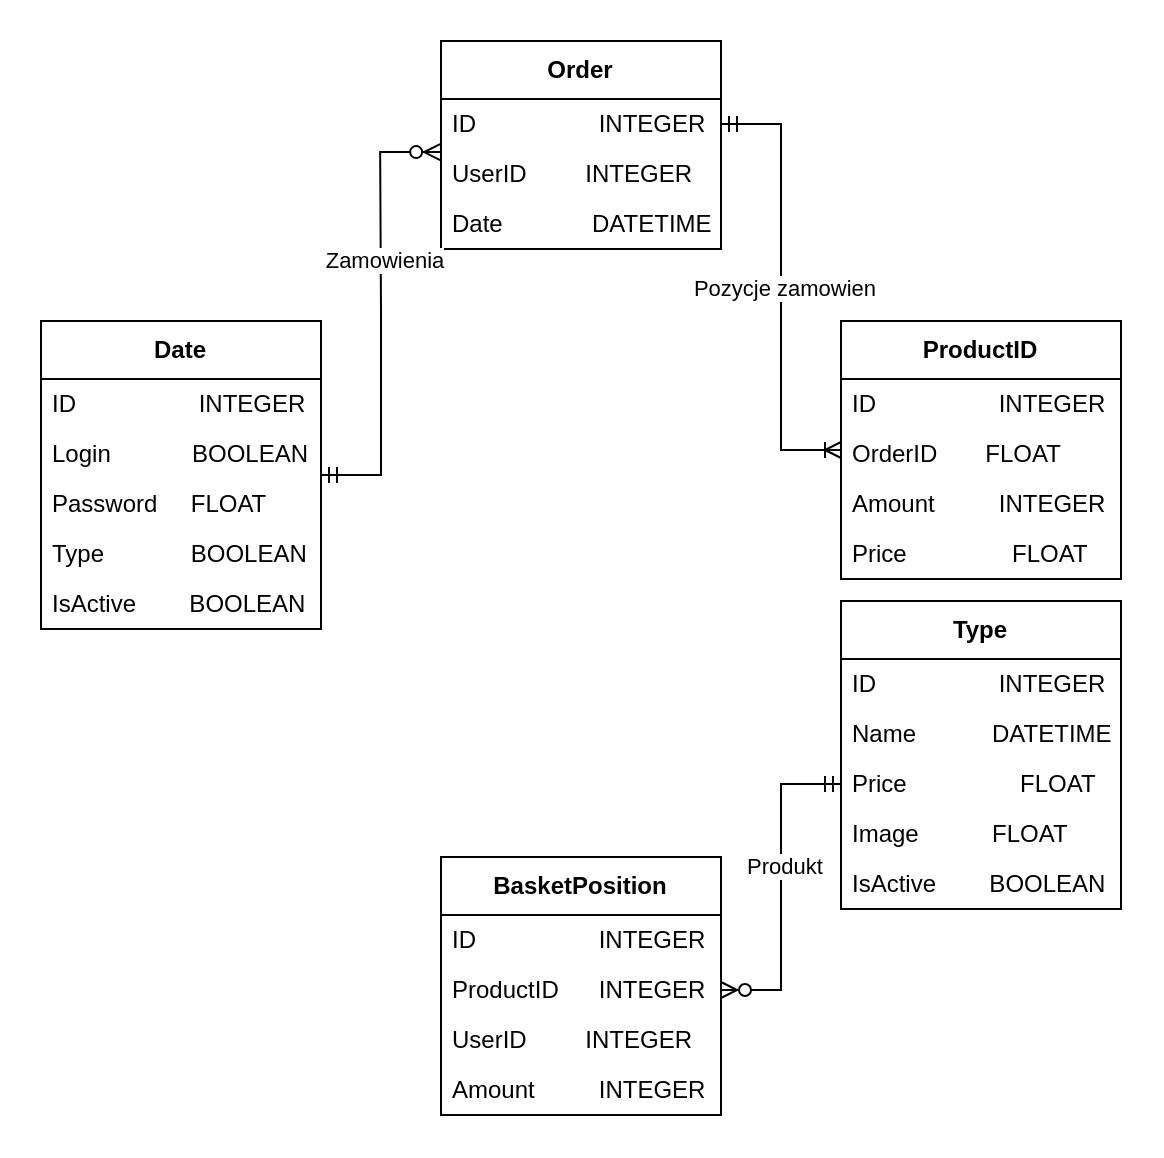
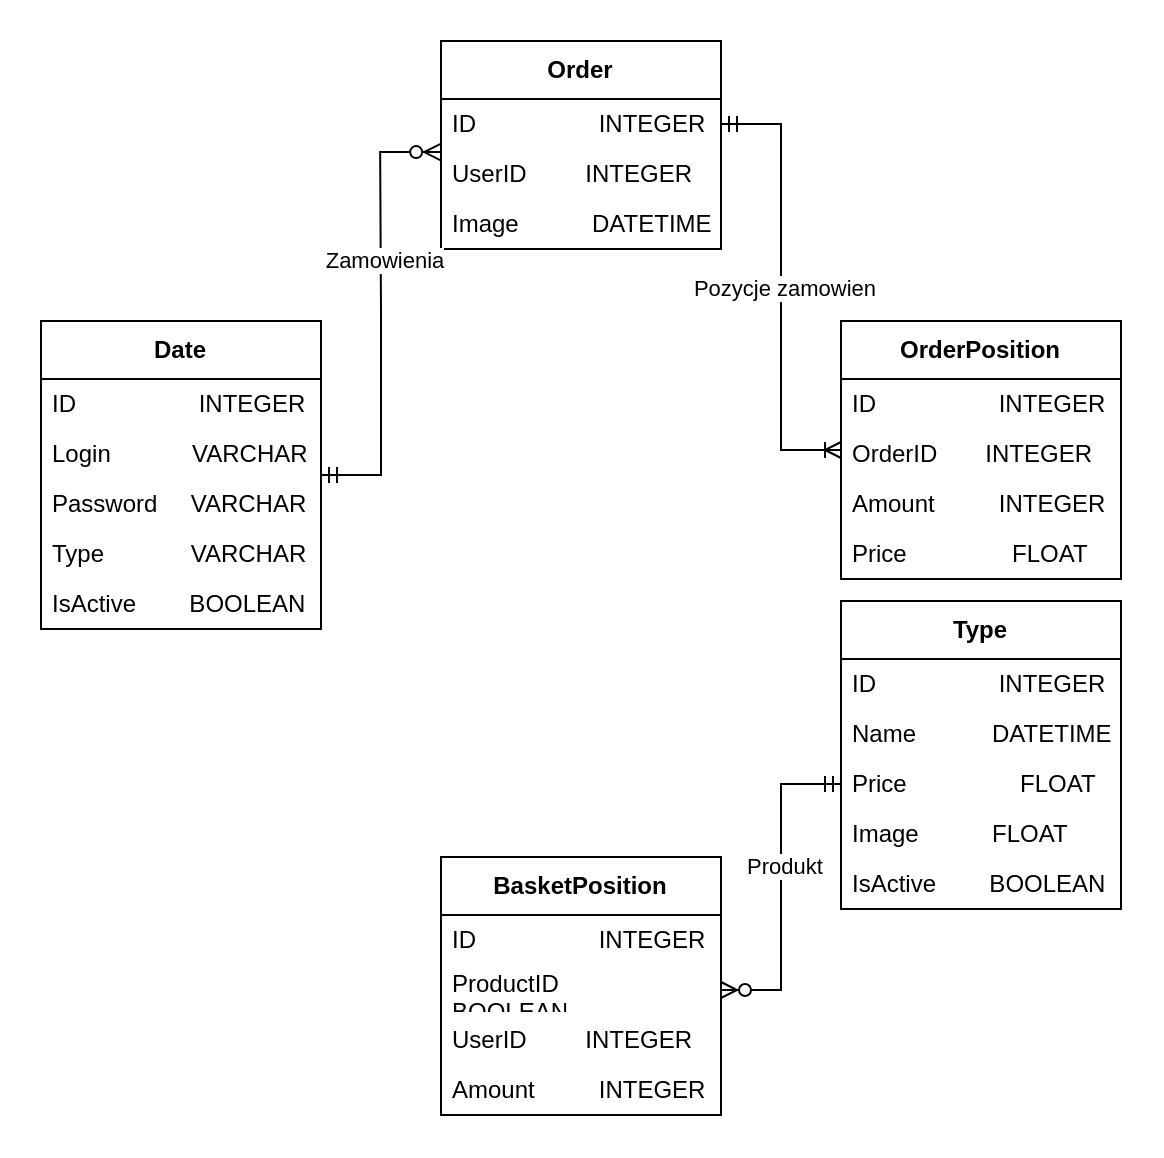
  <mxCell id="0" />
  <mxCell id="1" parent="0" />
  <mxCell id="2" value="Type" style="swimlane;fontStyle=1;align=center;verticalAlign=middle;childLayout=stackLayout;horizontal=1;startSize=29;horizontalStack=0;resizeParent=1;resizeParentMax=0;resizeLast=0;collapsible=0;marginBottom=0;html=1;whiteSpace=wrap;" vertex="1" parent="1"><mxGeometry x="420" y="300" width="140" height="154" as="geometry" /></mxCell>
  <mxCell id="3" value="ID&lt;span style=&quot;white-space: pre;&quot;&gt;&#09;&lt;/span&gt;&lt;span style=&quot;white-space: pre;&quot;&gt;&#09;&lt;/span&gt;&amp;nbsp; &amp;nbsp; &amp;nbsp; INTEGER" style="text;html=1;strokeColor=none;fillColor=none;align=left;verticalAlign=middle;spacingLeft=4;spacingRight=4;overflow=hidden;rotatable=0;points=[[0,0.5],[1,0.5]];portConstraint=eastwest;whiteSpace=wrap;" vertex="1" parent="2"><mxGeometry y="29" width="140" height="25" as="geometry" /></mxCell>
  <mxCell id="4" value="Name&lt;span style=&quot;white-space: pre;&quot;&gt;&#09;&lt;/span&gt;&amp;nbsp; &amp;nbsp; &amp;nbsp;DATETIME" style="text;html=1;strokeColor=none;fillColor=none;align=left;verticalAlign=middle;spacingLeft=4;spacingRight=4;overflow=hidden;rotatable=0;points=[[0,0.5],[1,0.5]];portConstraint=eastwest;whiteSpace=wrap;" vertex="1" parent="2"><mxGeometry y="54" width="140" height="25" as="geometry" /></mxCell>
  <mxCell id="5" value="Price&amp;nbsp; &amp;nbsp; &amp;nbsp; &amp;nbsp; &amp;nbsp; &amp;nbsp; &amp;nbsp; &amp;nbsp; &amp;nbsp;FLOAT" style="text;html=1;strokeColor=none;fillColor=none;align=left;verticalAlign=middle;spacingLeft=4;spacingRight=4;overflow=hidden;rotatable=0;points=[[0,0.5],[1,0.5]];portConstraint=eastwest;whiteSpace=wrap;" vertex="1" parent="2"><mxGeometry y="79" width="140" height="25" as="geometry" /></mxCell>
  <mxCell id="6" value="Image&lt;span style=&quot;white-space: pre;&quot;&gt;&#09;&lt;/span&gt;&amp;nbsp; &amp;nbsp; &amp;nbsp;FLOAT" style="text;html=1;strokeColor=none;fillColor=none;align=left;verticalAlign=middle;spacingLeft=4;spacingRight=4;overflow=hidden;rotatable=0;points=[[0,0.5],[1,0.5]];portConstraint=eastwest;whiteSpace=wrap;" vertex="1" parent="2"><mxGeometry y="104" width="140" height="25" as="geometry" /></mxCell>
  <mxCell id="7" value="IsActive&amp;nbsp; &amp;nbsp; &amp;nbsp; &amp;nbsp; BOOLEAN" style="text;html=1;strokeColor=none;fillColor=none;align=left;verticalAlign=middle;spacingLeft=4;spacingRight=4;overflow=hidden;rotatable=0;points=[[0,0.5],[1,0.5]];portConstraint=eastwest;whiteSpace=wrap;" vertex="1" parent="2"><mxGeometry y="129" width="140" height="25" as="geometry" /></mxCell>
  <mxCell id="8" value="Date" style="swimlane;fontStyle=1;align=center;verticalAlign=middle;childLayout=stackLayout;horizontal=1;startSize=29;horizontalStack=0;resizeParent=1;resizeParentMax=0;resizeLast=0;collapsible=0;marginBottom=0;html=1;whiteSpace=wrap;" vertex="1" parent="1"><mxGeometry x="20" y="160" width="140" height="154" as="geometry" /></mxCell>
  <mxCell id="9" value="ID&lt;span style=&quot;white-space: pre;&quot;&gt;&#09;&lt;/span&gt;&lt;span style=&quot;white-space: pre;&quot;&gt;&#09;&lt;/span&gt;&amp;nbsp; &amp;nbsp; &amp;nbsp; INTEGER" style="text;html=1;strokeColor=none;fillColor=none;align=left;verticalAlign=middle;spacingLeft=4;spacingRight=4;overflow=hidden;rotatable=0;points=[[0,0.5],[1,0.5]];portConstraint=eastwest;whiteSpace=wrap;" vertex="1" parent="8"><mxGeometry y="29" width="140" height="25" as="geometry" /></mxCell>
- <mxCell id="10" value="Login&lt;span style=&quot;white-space: pre;&quot;&gt;&#09;&lt;/span&gt;&amp;nbsp; &amp;nbsp; &amp;nbsp;BOOLEAN" style="text;html=1;strokeColor=none;fillColor=none;align=left;verticalAlign=middle;spacingLeft=4;spacingRight=4;overflow=hidden;rotatable=0;points=[[0,0.5],[1,0.5]];portConstraint=eastwest;whiteSpace=wrap;" vertex="1" parent="8"><mxGeometry y="54" width="140" height="25" as="geometry" /></mxCell>
- <mxCell id="11" value="Password&amp;nbsp; &amp;nbsp; &amp;nbsp;FLOAT" style="text;html=1;strokeColor=none;fillColor=none;align=left;verticalAlign=middle;spacingLeft=4;spacingRight=4;overflow=hidden;rotatable=0;points=[[0,0.5],[1,0.5]];portConstraint=eastwest;whiteSpace=wrap;" vertex="1" parent="8"><mxGeometry y="79" width="140" height="25" as="geometry" /></mxCell>
- <mxCell id="12" value="Type&amp;nbsp; &amp;nbsp; &amp;nbsp; &amp;nbsp; &amp;nbsp; &amp;nbsp; &amp;nbsp;BOOLEAN" style="text;html=1;strokeColor=none;fillColor=none;align=left;verticalAlign=middle;spacingLeft=4;spacingRight=4;overflow=hidden;rotatable=0;points=[[0,0.5],[1,0.5]];portConstraint=eastwest;whiteSpace=wrap;" vertex="1" parent="8"><mxGeometry y="104" width="140" height="25" as="geometry" /></mxCell>
+ <mxCell id="10" value="Login&lt;span style=&quot;white-space: pre;&quot;&gt;&#09;&lt;/span&gt;&amp;nbsp; &amp;nbsp; &amp;nbsp;VARCHAR" style="text;html=1;strokeColor=none;fillColor=none;align=left;verticalAlign=middle;spacingLeft=4;spacingRight=4;overflow=hidden;rotatable=0;points=[[0,0.5],[1,0.5]];portConstraint=eastwest;whiteSpace=wrap;" vertex="1" parent="8"><mxGeometry y="54" width="140" height="25" as="geometry" /></mxCell>
+ <mxCell id="11" value="Password&amp;nbsp; &amp;nbsp; &amp;nbsp;VARCHAR" style="text;html=1;strokeColor=none;fillColor=none;align=left;verticalAlign=middle;spacingLeft=4;spacingRight=4;overflow=hidden;rotatable=0;points=[[0,0.5],[1,0.5]];portConstraint=eastwest;whiteSpace=wrap;" vertex="1" parent="8"><mxGeometry y="79" width="140" height="25" as="geometry" /></mxCell>
+ <mxCell id="12" value="Type&amp;nbsp; &amp;nbsp; &amp;nbsp; &amp;nbsp; &amp;nbsp; &amp;nbsp; &amp;nbsp;VARCHAR" style="text;html=1;strokeColor=none;fillColor=none;align=left;verticalAlign=middle;spacingLeft=4;spacingRight=4;overflow=hidden;rotatable=0;points=[[0,0.5],[1,0.5]];portConstraint=eastwest;whiteSpace=wrap;" vertex="1" parent="8"><mxGeometry y="104" width="140" height="25" as="geometry" /></mxCell>
  <mxCell id="13" value="IsActive&amp;nbsp; &amp;nbsp; &amp;nbsp; &amp;nbsp; BOOLEAN" style="text;html=1;strokeColor=none;fillColor=none;align=left;verticalAlign=middle;spacingLeft=4;spacingRight=4;overflow=hidden;rotatable=0;points=[[0,0.5],[1,0.5]];portConstraint=eastwest;whiteSpace=wrap;" vertex="1" parent="8"><mxGeometry y="129" width="140" height="25" as="geometry" /></mxCell>
  <mxCell id="14" value="BasketPosition" style="swimlane;fontStyle=1;align=center;verticalAlign=middle;childLayout=stackLayout;horizontal=1;startSize=29;horizontalStack=0;resizeParent=1;resizeParentMax=0;resizeLast=0;collapsible=0;marginBottom=0;html=1;whiteSpace=wrap;" vertex="1" parent="1"><mxGeometry x="220" y="428" width="140" height="129" as="geometry" /></mxCell>
  <mxCell id="15" value="ID&lt;span style=&quot;white-space: pre;&quot;&gt;&#09;&lt;/span&gt;&lt;span style=&quot;white-space: pre;&quot;&gt;&#09;&lt;/span&gt;&amp;nbsp; &amp;nbsp; &amp;nbsp; INTEGER" style="text;html=1;strokeColor=none;fillColor=none;align=left;verticalAlign=middle;spacingLeft=4;spacingRight=4;overflow=hidden;rotatable=0;points=[[0,0.5],[1,0.5]];portConstraint=eastwest;whiteSpace=wrap;" vertex="1" parent="14"><mxGeometry y="29" width="140" height="25" as="geometry" /></mxCell>
- <mxCell id="16" value="ProductID&amp;nbsp; &amp;nbsp; &amp;nbsp; INTEGER" style="text;html=1;strokeColor=none;fillColor=none;align=left;verticalAlign=middle;spacingLeft=4;spacingRight=4;overflow=hidden;rotatable=0;points=[[0,0.5],[1,0.5]];portConstraint=eastwest;whiteSpace=wrap;" vertex="1" parent="14"><mxGeometry y="54" width="140" height="25" as="geometry" /></mxCell>
+ <mxCell id="16" value="ProductID&amp;nbsp; &amp;nbsp; &amp;nbsp; BOOLEAN" style="text;html=1;strokeColor=none;fillColor=none;align=left;verticalAlign=middle;spacingLeft=4;spacingRight=4;overflow=hidden;rotatable=0;points=[[0,0.5],[1,0.5]];portConstraint=eastwest;whiteSpace=wrap;" vertex="1" parent="14"><mxGeometry y="54" width="140" height="25" as="geometry" /></mxCell>
  <mxCell id="17" value="UserID&lt;span style=&quot;white-space: pre;&quot;&gt;&#09;&lt;/span&gt;&amp;nbsp; &amp;nbsp; INTEGER&amp;nbsp;&amp;nbsp;" style="text;html=1;strokeColor=none;fillColor=none;align=left;verticalAlign=middle;spacingLeft=4;spacingRight=4;overflow=hidden;rotatable=0;points=[[0,0.5],[1,0.5]];portConstraint=eastwest;whiteSpace=wrap;" vertex="1" parent="14"><mxGeometry y="79" width="140" height="25" as="geometry" /></mxCell>
  <mxCell id="18" value="Amount&amp;nbsp;&lt;span style=&quot;white-space: pre;&quot;&gt;&#09;     &lt;/span&gt;&amp;nbsp;&lt;span style=&quot;white-space: pre;&quot;&gt;INTEGER&lt;/span&gt;" style="text;html=1;strokeColor=none;fillColor=none;align=left;verticalAlign=middle;spacingLeft=4;spacingRight=4;overflow=hidden;rotatable=0;points=[[0,0.5],[1,0.5]];portConstraint=eastwest;whiteSpace=wrap;" vertex="1" parent="14"><mxGeometry y="104" width="140" height="25" as="geometry" /></mxCell>
  <mxCell id="19" value="Order" style="swimlane;fontStyle=1;align=center;verticalAlign=middle;childLayout=stackLayout;horizontal=1;startSize=29;horizontalStack=0;resizeParent=1;resizeParentMax=0;resizeLast=0;collapsible=0;marginBottom=0;html=1;whiteSpace=wrap;" vertex="1" parent="1"><mxGeometry x="220" y="20" width="140" height="104" as="geometry" /></mxCell>
  <mxCell id="20" value="ID&lt;span style=&quot;white-space: pre;&quot;&gt;&#09;&lt;/span&gt;&lt;span style=&quot;white-space: pre;&quot;&gt;&#09;&lt;/span&gt;&amp;nbsp; &amp;nbsp; &amp;nbsp; INTEGER" style="text;html=1;strokeColor=none;fillColor=none;align=left;verticalAlign=middle;spacingLeft=4;spacingRight=4;overflow=hidden;rotatable=0;points=[[0,0.5],[1,0.5]];portConstraint=eastwest;whiteSpace=wrap;" vertex="1" parent="19"><mxGeometry y="29" width="140" height="25" as="geometry" /></mxCell>
  <mxCell id="21" value="UserID&lt;span style=&quot;white-space: pre;&quot;&gt;&#09;&lt;/span&gt;&amp;nbsp; &amp;nbsp; INTEGER&amp;nbsp;&amp;nbsp;" style="text;html=1;strokeColor=none;fillColor=none;align=left;verticalAlign=middle;spacingLeft=4;spacingRight=4;overflow=hidden;rotatable=0;points=[[0,0.5],[1,0.5]];portConstraint=eastwest;whiteSpace=wrap;" vertex="1" parent="19"><mxGeometry y="54" width="140" height="25" as="geometry" /></mxCell>
- <mxCell id="22" value="Date&lt;span style=&quot;white-space: pre;&quot;&gt;&#09;&lt;/span&gt;&amp;nbsp; &amp;nbsp; &amp;nbsp;&lt;span style=&quot;white-space: pre;&quot;&gt;DATETIME&lt;/span&gt;" style="text;html=1;strokeColor=none;fillColor=none;align=left;verticalAlign=middle;spacingLeft=4;spacingRight=4;overflow=hidden;rotatable=0;points=[[0,0.5],[1,0.5]];portConstraint=eastwest;whiteSpace=wrap;" vertex="1" parent="19"><mxGeometry y="79" width="140" height="25" as="geometry" /></mxCell>
- <mxCell id="23" value="ProductID" style="swimlane;fontStyle=1;align=center;verticalAlign=middle;childLayout=stackLayout;horizontal=1;startSize=29;horizontalStack=0;resizeParent=1;resizeParentMax=0;resizeLast=0;collapsible=0;marginBottom=0;html=1;whiteSpace=wrap;" vertex="1" parent="1"><mxGeometry x="420" y="160" width="140" height="129" as="geometry" /></mxCell>
+ <mxCell id="22" value="Image&lt;span style=&quot;white-space: pre;&quot;&gt;&#09;&lt;/span&gt;&amp;nbsp; &amp;nbsp; &amp;nbsp;&lt;span style=&quot;white-space: pre;&quot;&gt;DATETIME&lt;/span&gt;" style="text;html=1;strokeColor=none;fillColor=none;align=left;verticalAlign=middle;spacingLeft=4;spacingRight=4;overflow=hidden;rotatable=0;points=[[0,0.5],[1,0.5]];portConstraint=eastwest;whiteSpace=wrap;" vertex="1" parent="19"><mxGeometry y="79" width="140" height="25" as="geometry" /></mxCell>
+ <mxCell id="23" value="OrderPosition" style="swimlane;fontStyle=1;align=center;verticalAlign=middle;childLayout=stackLayout;horizontal=1;startSize=29;horizontalStack=0;resizeParent=1;resizeParentMax=0;resizeLast=0;collapsible=0;marginBottom=0;html=1;whiteSpace=wrap;" vertex="1" parent="1"><mxGeometry x="420" y="160" width="140" height="129" as="geometry" /></mxCell>
  <mxCell id="24" value="ID&lt;span style=&quot;white-space: pre;&quot;&gt;&#09;&lt;/span&gt;&lt;span style=&quot;white-space: pre;&quot;&gt;&#09;&lt;/span&gt;&amp;nbsp; &amp;nbsp; &amp;nbsp; INTEGER" style="text;html=1;strokeColor=none;fillColor=none;align=left;verticalAlign=middle;spacingLeft=4;spacingRight=4;overflow=hidden;rotatable=0;points=[[0,0.5],[1,0.5]];portConstraint=eastwest;whiteSpace=wrap;" vertex="1" parent="23"><mxGeometry y="29" width="140" height="25" as="geometry" /></mxCell>
- <mxCell id="25" value="OrderID&lt;span style=&quot;white-space: pre;&quot;&gt;&#09;&lt;/span&gt;&amp;nbsp; &amp;nbsp; FLOAT&amp;nbsp;&amp;nbsp;" style="text;html=1;strokeColor=none;fillColor=none;align=left;verticalAlign=middle;spacingLeft=4;spacingRight=4;overflow=hidden;rotatable=0;points=[[0,0.5],[1,0.5]];portConstraint=eastwest;whiteSpace=wrap;" vertex="1" parent="23"><mxGeometry y="54" width="140" height="25" as="geometry" /></mxCell>
+ <mxCell id="25" value="OrderID&lt;span style=&quot;white-space: pre;&quot;&gt;&#09;&lt;/span&gt;&amp;nbsp; &amp;nbsp; INTEGER&amp;nbsp;&amp;nbsp;" style="text;html=1;strokeColor=none;fillColor=none;align=left;verticalAlign=middle;spacingLeft=4;spacingRight=4;overflow=hidden;rotatable=0;points=[[0,0.5],[1,0.5]];portConstraint=eastwest;whiteSpace=wrap;" vertex="1" parent="23"><mxGeometry y="54" width="140" height="25" as="geometry" /></mxCell>
  <mxCell id="26" value="Amount&lt;span style=&quot;white-space: pre;&quot;&gt;&#09;&lt;/span&gt;&amp;nbsp; &amp;nbsp; &amp;nbsp;&amp;nbsp;&lt;span style=&quot;white-space: pre;&quot;&gt;INTEGER&lt;/span&gt;" style="text;html=1;strokeColor=none;fillColor=none;align=left;verticalAlign=middle;spacingLeft=4;spacingRight=4;overflow=hidden;rotatable=0;points=[[0,0.5],[1,0.5]];portConstraint=eastwest;whiteSpace=wrap;" vertex="1" parent="23"><mxGeometry y="79" width="140" height="25" as="geometry" /></mxCell>
  <mxCell id="27" value="Price&lt;span style=&quot;white-space: pre;&quot;&gt;&#09;&lt;/span&gt;&lt;span style=&quot;white-space: pre;&quot;&gt;&#09;&lt;/span&gt;FLOAT" style="text;html=1;strokeColor=none;fillColor=none;align=left;verticalAlign=middle;spacingLeft=4;spacingRight=4;overflow=hidden;rotatable=0;points=[[0,0.5],[1,0.5]];portConstraint=eastwest;whiteSpace=wrap;" vertex="1" parent="23"><mxGeometry y="104" width="140" height="25" as="geometry" /></mxCell>
  <mxCell id="28" value="" style="edgeStyle=entityRelationEdgeStyle;fontSize=12;html=1;endArrow=ERzeroToMany;startArrow=ERmandOne;rounded=0;entryX=-0.003;entryY=0.062;entryDx=0;entryDy=0;entryPerimeter=0;" edge="1" parent="1" source="8" target="21"><mxGeometry width="100" height="100" relative="1" as="geometry"><mxPoint x="280" y="210" as="sourcePoint" /><mxPoint x="380" y="110" as="targetPoint" /></mxGeometry></mxCell>
  <mxCell id="29" value="Zamowienia" style="edgeLabel;html=1;align=center;verticalAlign=middle;resizable=0;points=[];" vertex="1" connectable="0" parent="28"><mxGeometry x="0.243" y="-2" relative="1" as="geometry"><mxPoint as="offset" /></mxGeometry></mxCell>
  <mxCell id="30" value="" style="edgeStyle=entityRelationEdgeStyle;fontSize=12;html=1;endArrow=ERoneToMany;startArrow=ERmandOne;rounded=0;" edge="1" parent="1" source="20" target="23"><mxGeometry width="100" height="100" relative="1" as="geometry"><mxPoint x="670" y="320" as="sourcePoint" /><mxPoint x="770" y="220" as="targetPoint" /></mxGeometry></mxCell>
  <mxCell id="31" value="Pozycje zamowien" style="edgeLabel;html=1;align=center;verticalAlign=middle;resizable=0;points=[];" vertex="1" connectable="0" parent="30"><mxGeometry x="0.007" y="1" relative="1" as="geometry"><mxPoint as="offset" /></mxGeometry></mxCell>
  <mxCell id="32" value="" style="edgeStyle=entityRelationEdgeStyle;fontSize=12;html=1;endArrow=ERzeroToMany;startArrow=ERmandOne;rounded=0;entryX=1;entryY=0.5;entryDx=0;entryDy=0;exitX=0;exitY=0.5;exitDx=0;exitDy=0;" edge="1" parent="1" source="5" target="16"><mxGeometry width="100" height="100" relative="1" as="geometry"><mxPoint x="510" y="610" as="sourcePoint" /><mxPoint x="610" y="510" as="targetPoint" /></mxGeometry></mxCell>
  <mxCell id="33" value="Produkt" style="edgeLabel;html=1;align=center;verticalAlign=middle;resizable=0;points=[];" vertex="1" connectable="0" parent="32"><mxGeometry x="-0.129" y="1" relative="1" as="geometry"><mxPoint as="offset" /></mxGeometry></mxCell>
